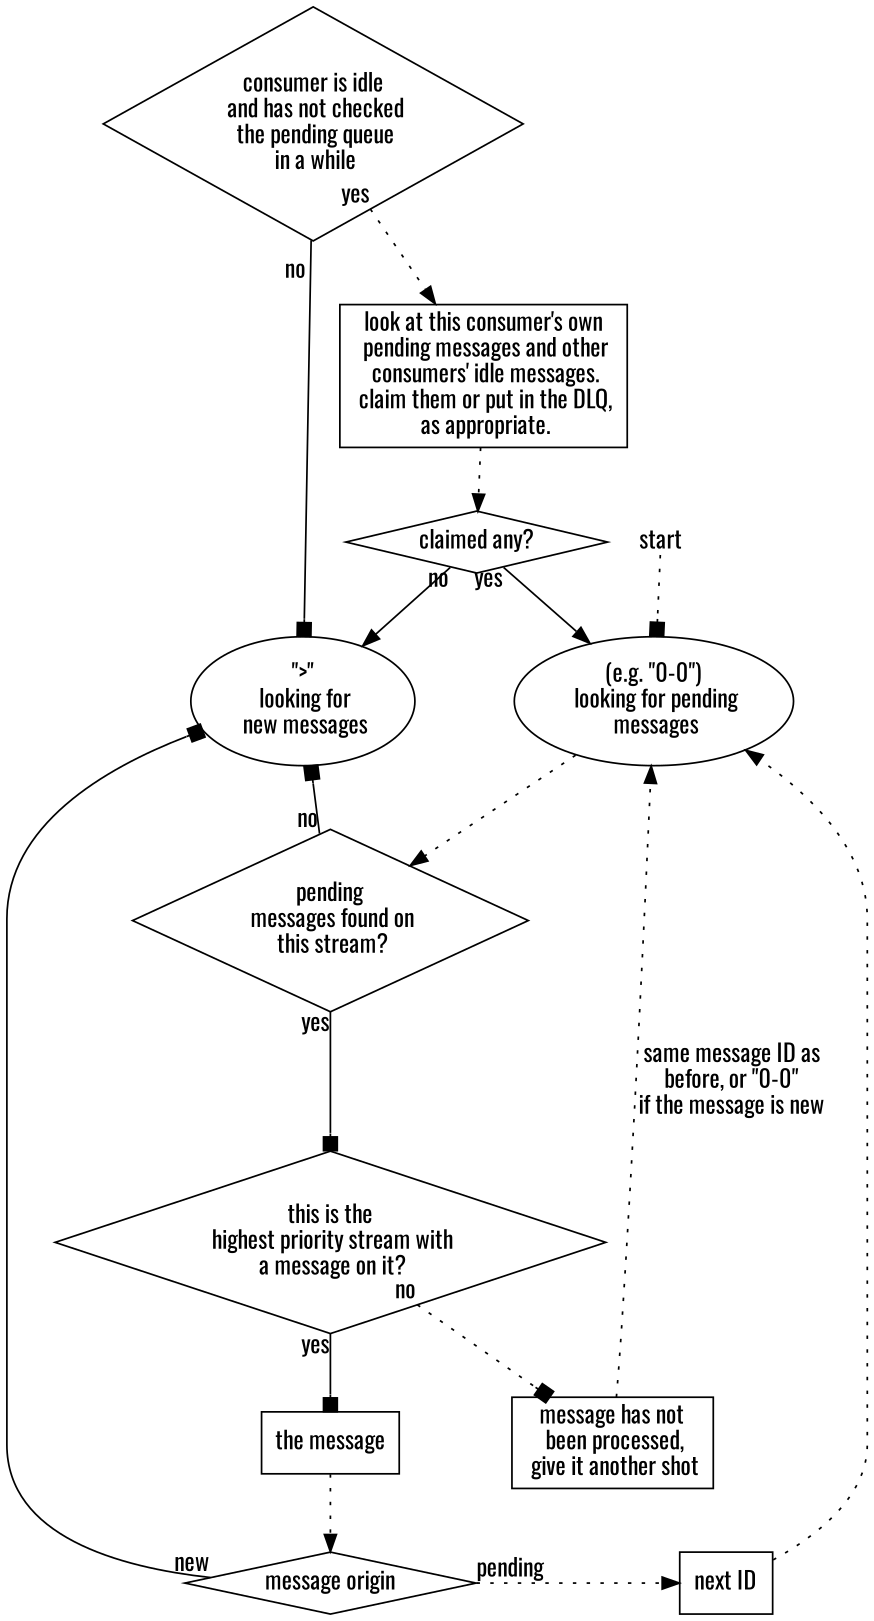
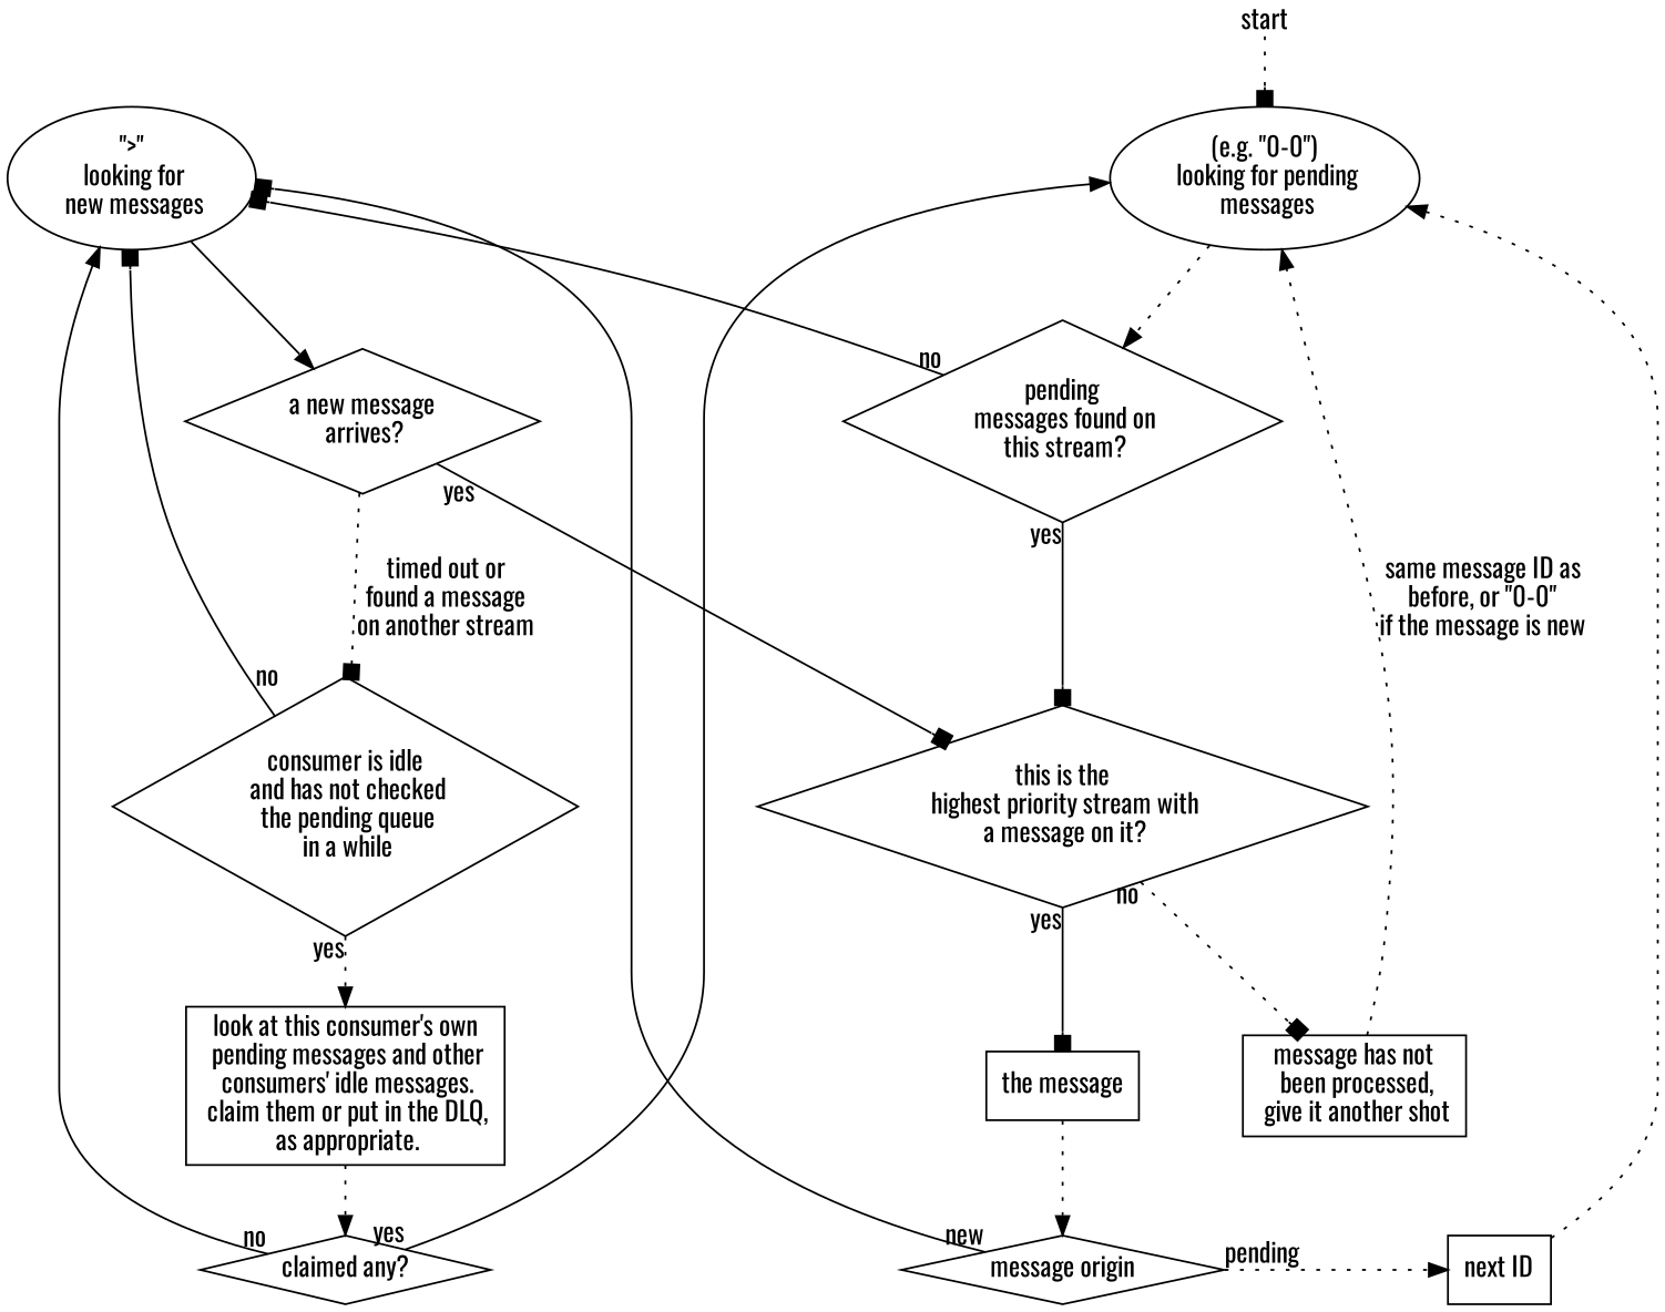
  digraph {
    fontname=Oswald
    node [fontname=Oswald shape=diamond]
    edge [arrowhead=normal fontname=Oswald style=dotted]
    n1 [label="(e.g. \"0-0\")\n looking for pending\n messages" shape=""]
    n2 [group=vertical_align1 label="\">\"\n looking for\n new messages" shape=""]
    n3 [label="message origin"]
    n4 [label="next ID" shape=rect]
    n5 [label="pending\n messages found on\n this stream?"]
+   n6 [group=vertical_align1 label="a new message\n arrives?"]
    start [shape=plain]
    n8 [label="this is the\n highest priority stream with\n a message on it?"]
    n9 [group=vertical_align1 label="consumer is idle\n and has not checked\n the pending queue\n in a while"]
    n10 [label="the message" shape=rect]
    n11 [label="message has not\n been processed,\n give it another shot" shape=rect]
    n12 [group=vertical_align1 label="look at this consumer's own\n pending messages and other\n consumers' idle messages.\n claim them or put in the DLQ,\n as appropriate." shape=rect]
    n13 [group=vertical_align1 label="claimed any?"]
    subgraph sub_1 {
      rank=same
      n1
      n2
    }
    subgraph sub_2 {
      rank=same
      n3
      n4
    }
    n1 -> n5
+   n2 -> n6 [style=solid]
    n3 -> n2 [arrowhead=box style=solid taillabel=new]
    n3 -> n4 [taillabel=pending]
    n4 -> n1
    n5 -> n2 [arrowhead=box style=solid taillabel=no]
    n5 -> n8 [arrowhead=box style=solid taillabel=yes]
+   n6 -> n8 [arrowhead=box labeldistance=2 style=solid taillabel=yes]
+   n6 -> n9 [arrowhead=box label="timed out or\nfound a message\non another stream"]
    start -> n1 [arrowhead=box]
    n8 -> n10 [arrowhead=box style=solid taillabel=yes]
    n8 -> n11 [arrowhead=box taillabel=no]
    n9 -> n2 [arrowhead=box labeldistance=2 style=solid taillabel=no]
    n9 -> n12 [taillabel=yes]
    n10 -> n3
    n11 -> n1 [label="same message ID as\nbefore, or \"0-0\"\nif the message is new"]
    n12 -> n13
    n13 -> n1 [style=solid taillabel=yes]
    n13 -> n2 [style=solid taillabel=no]
  }
